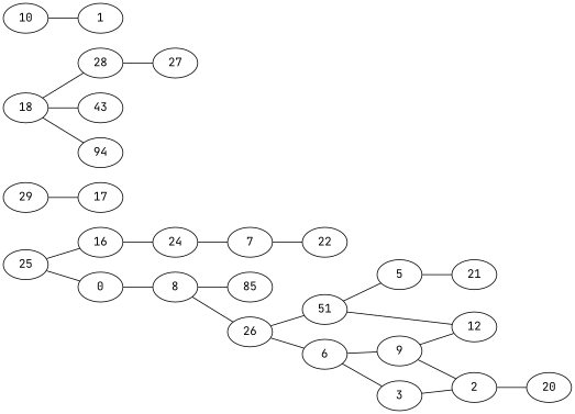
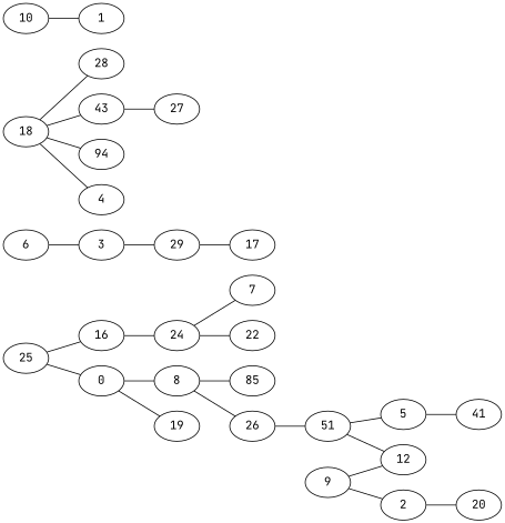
  graph {
    fontname="JetBrains Mono"
    rankdir=LR
    node [fontname="JetBrains Mono"]
    edge [fontname="JetBrains Mono"]
    25
    16
    0
    24
    7
    8
+   19
    22
    n9 [label=85]
    26
    n11 [label=51]
    6
    5
    12
    9
    3
-   21
+   21 [label=41]
    2
    29
    18
    28
    n22 [label=43]
    n23 [label=94]
+   4
    20
    27
    17
    10
    1
    25 -- 16
    25 -- 0
    16 -- 24
    0 -- 8
+   0 -- 19
    24 -- 7
-   7 -- 22
+   24 -- 22
    8 -- n9
    8 -- 26
    26 -- n11
-   26 -- 6
    n11 -- 5
    n11 -- 12
-   6 -- 9
    6 -- 3
    5 -- 21
    9 -- 12
    9 -- 2
-   3 -- 2
+   3 -- 29
    2 -- 20
    29 -- 17
    18 -- 28
    18 -- n22
    18 -- n23
-   28 -- 27
+   18 -- 4
+   n22 -- 27
    10 -- 1
  }
